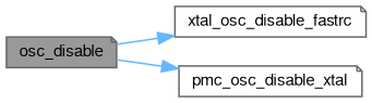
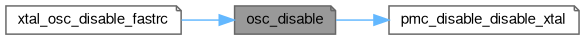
  digraph {
    rankdir=LR
    node [color=grey40 fillcolor=white fontname=FreeSans fontsize=10 shape=note style=filled]
    edge [color=steelblue1 fontname=FreeSans fontsize=10 labelfontname=FreeSans labelfontsize=10 style=solid]
    n1 [color=gray40 fillcolor=grey60 fontcolor=black height=0.2 label=osc_disable width=0.4]
    n2 [height=0.2 label=xtal_osc_disable_fastrc width=0.4]
-   n3 [height=0.2 label=pmc_osc_disable_xtal width=0.4]
-   n1 -> n2
+   n3 [height=0.2 label=pmc_disable_disable_xtal width=0.4]
+   n2 -> n1
    n1 -> n3
  }
